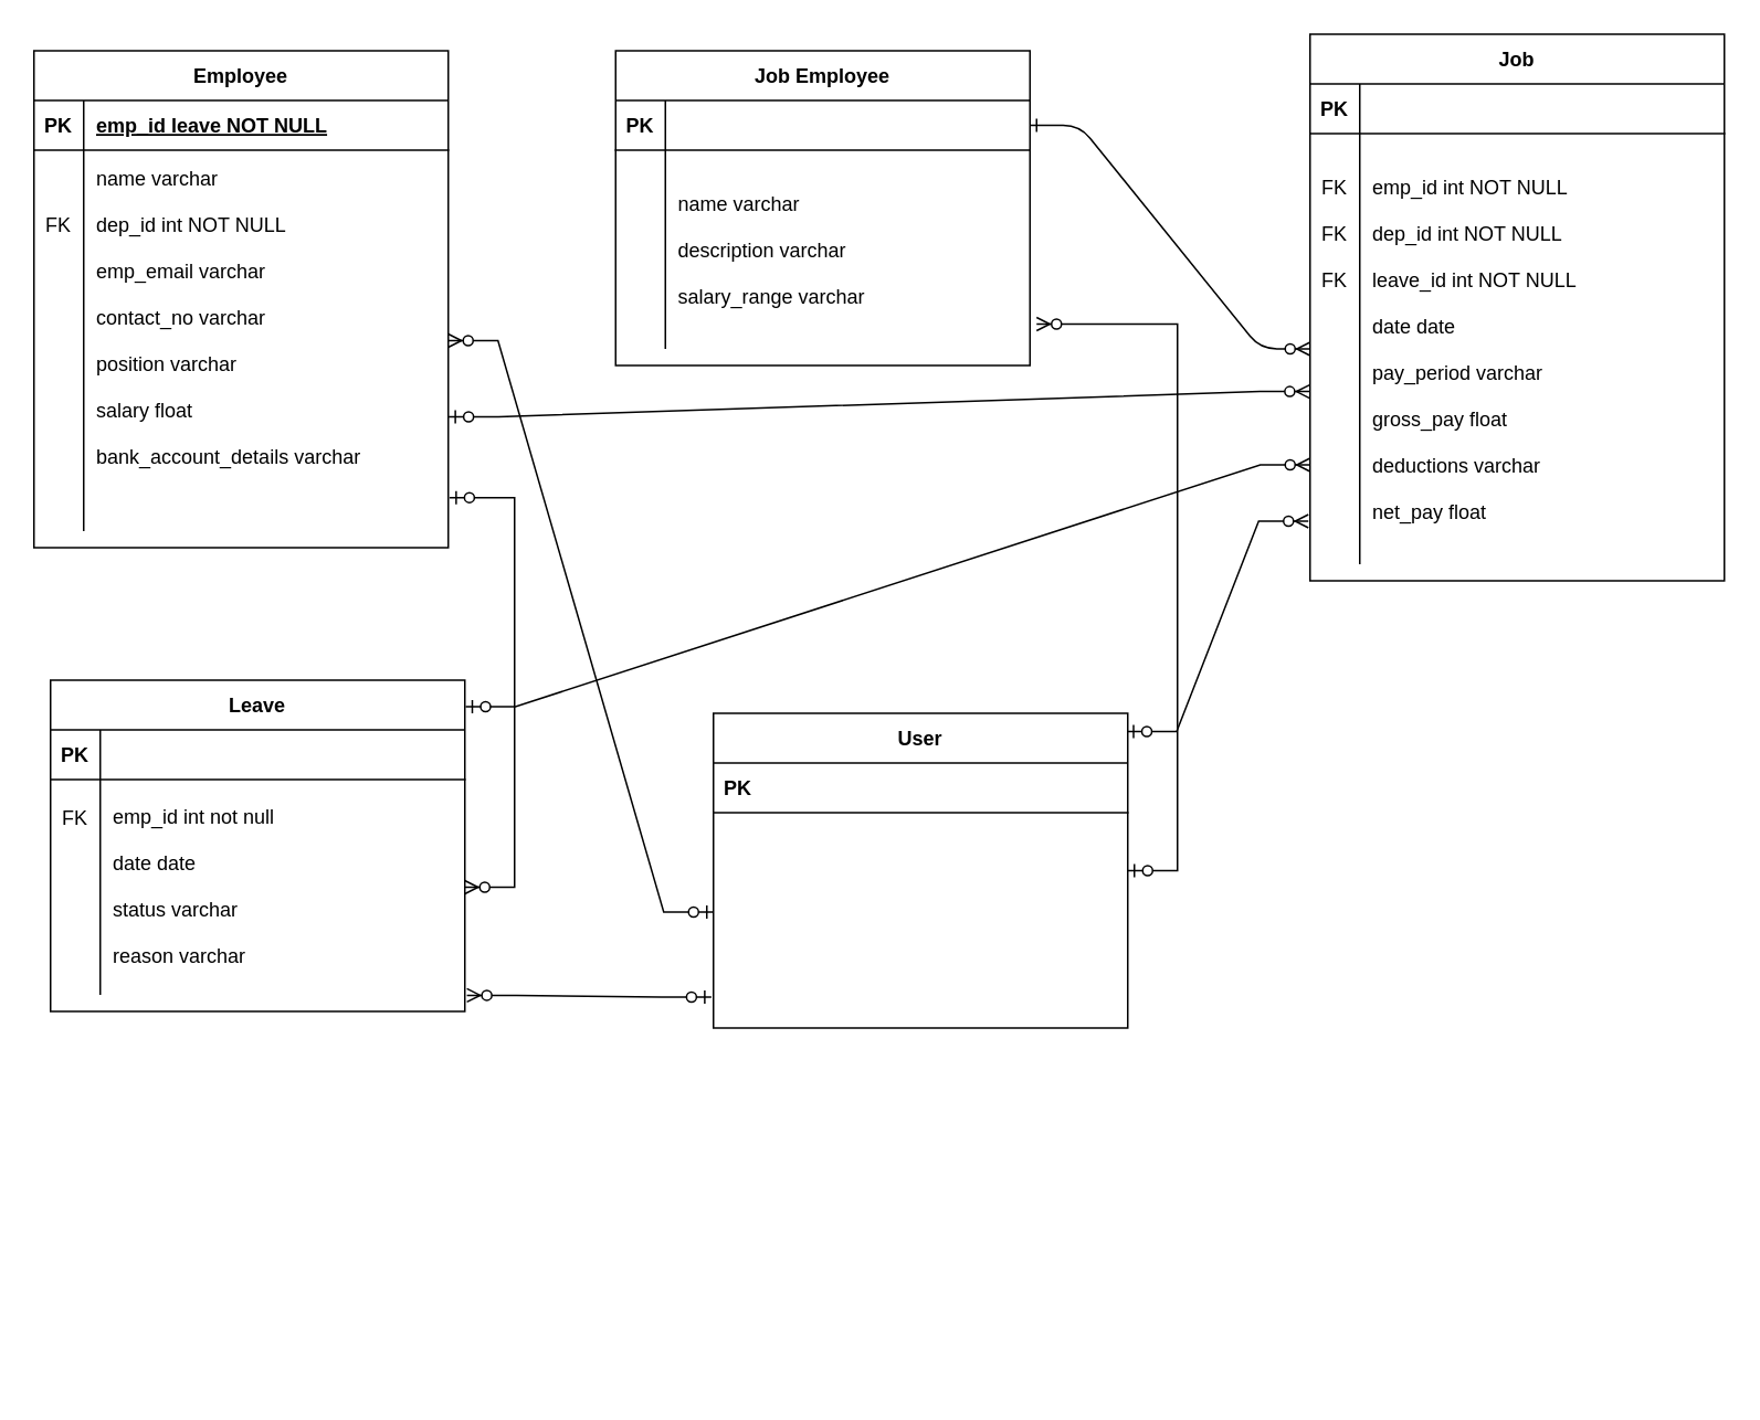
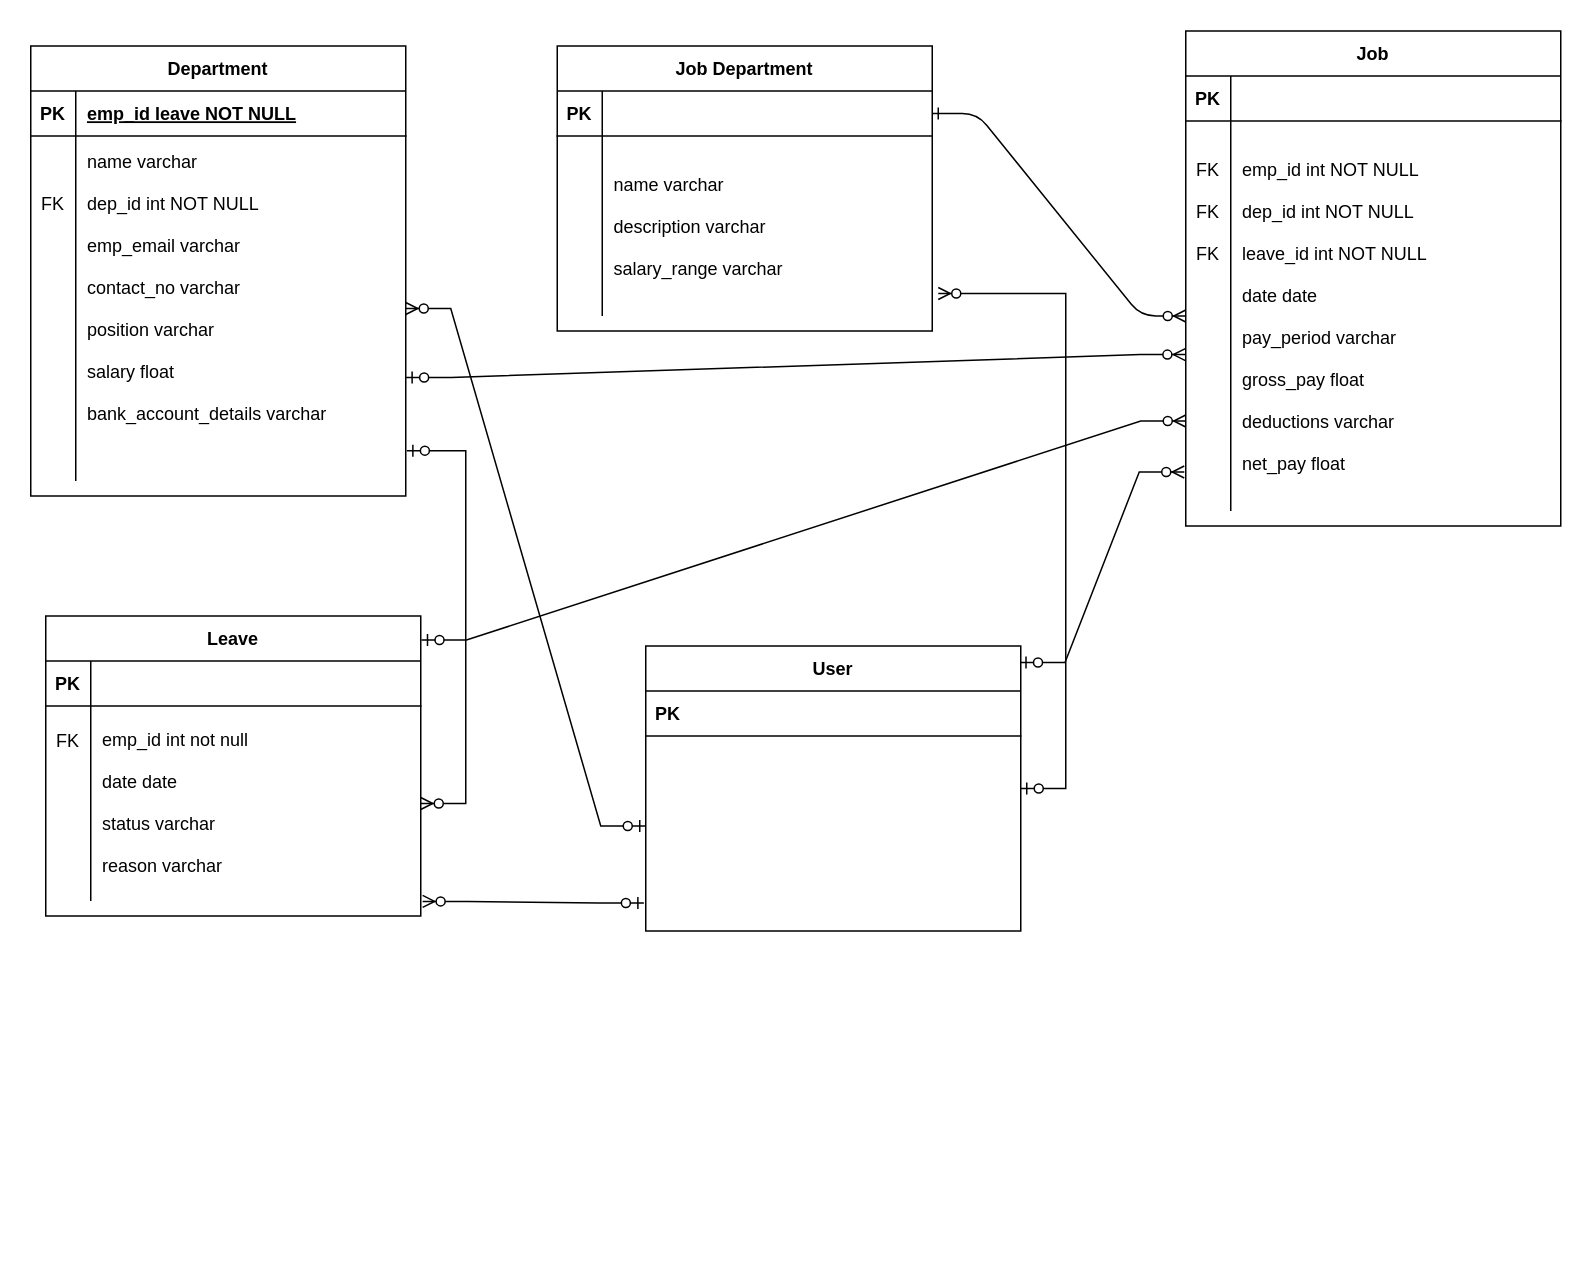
  <mxCell id="0" />
  <mxCell id="1" parent="0" />
  <mxCell id="2" value="" style="edgeStyle=entityRelationEdgeStyle;endArrow=ERzeroToMany;startArrow=ERone;endFill=1;startFill=0;" parent="1" source="4" target="12" edge="1"><mxGeometry width="100" height="100" relative="1" as="geometry"><mxPoint x="620" y="190" as="sourcePoint" /><mxPoint x="680" y="215" as="targetPoint" /></mxGeometry></mxCell>
- <mxCell id="3" value="Job Employee" style="shape=table;startSize=30;container=1;collapsible=1;childLayout=tableLayout;fixedRows=1;rowLines=0;fontStyle=1;align=center;resizeLast=1;" parent="1" vertex="1"><mxGeometry x="371" y="30" width="250" height="190" as="geometry" /></mxCell>
+ <mxCell id="3" value="Job Department" style="shape=table;startSize=30;container=1;collapsible=1;childLayout=tableLayout;fixedRows=1;rowLines=0;fontStyle=1;align=center;resizeLast=1;" parent="1" vertex="1"><mxGeometry x="371" y="30" width="250" height="190" as="geometry" /></mxCell>
  <mxCell id="4" value="" style="shape=partialRectangle;collapsible=0;dropTarget=0;pointerEvents=0;fillColor=none;points=[[0,0.5],[1,0.5]];portConstraint=eastwest;top=0;left=0;right=0;bottom=1;" parent="3" vertex="1"><mxGeometry y="30" width="250" height="30" as="geometry" /></mxCell>
  <mxCell id="5" value="PK" style="shape=partialRectangle;overflow=hidden;connectable=0;fillColor=none;top=0;left=0;bottom=0;right=0;fontStyle=1;" parent="4" vertex="1"><mxGeometry width="30" height="30" as="geometry"><mxRectangle width="30" height="30" as="alternateBounds" /></mxGeometry></mxCell>
  <mxCell id="6" value="" style="shape=partialRectangle;collapsible=0;dropTarget=0;pointerEvents=0;fillColor=none;points=[[0,0.5],[1,0.5]];portConstraint=eastwest;top=0;left=0;right=0;bottom=0;" parent="3" vertex="1"><mxGeometry y="60" width="250" height="120" as="geometry" /></mxCell>
  <mxCell id="7" value="" style="shape=partialRectangle;overflow=hidden;connectable=0;fillColor=none;top=0;left=0;bottom=0;right=0;" parent="6" vertex="1"><mxGeometry width="30" height="120" as="geometry"><mxRectangle width="30" height="120" as="alternateBounds" /></mxGeometry></mxCell>
  <mxCell id="8" value="name varchar&#10;&#10;description varchar&#10;&#10;salary_range varchar" style="shape=partialRectangle;overflow=hidden;connectable=0;fillColor=none;top=0;left=0;bottom=0;right=0;align=left;spacingLeft=6;" parent="6" vertex="1"><mxGeometry x="30" width="220" height="120" as="geometry"><mxRectangle width="220" height="120" as="alternateBounds" /></mxGeometry></mxCell>
  <mxCell id="9" value="Job" style="shape=table;startSize=30;container=1;collapsible=1;childLayout=tableLayout;fixedRows=1;rowLines=0;fontStyle=1;align=center;resizeLast=1;" parent="1" vertex="1"><mxGeometry x="790" y="20" width="250" height="330" as="geometry" /></mxCell>
  <mxCell id="10" value="" style="shape=partialRectangle;collapsible=0;dropTarget=0;pointerEvents=0;fillColor=none;points=[[0,0.5],[1,0.5]];portConstraint=eastwest;top=0;left=0;right=0;bottom=1;" parent="9" vertex="1"><mxGeometry y="30" width="250" height="30" as="geometry" /></mxCell>
  <mxCell id="11" value="PK" style="shape=partialRectangle;overflow=hidden;connectable=0;fillColor=none;top=0;left=0;bottom=0;right=0;fontStyle=1;" parent="10" vertex="1"><mxGeometry width="30" height="30" as="geometry"><mxRectangle width="30" height="30" as="alternateBounds" /></mxGeometry></mxCell>
  <mxCell id="12" value="" style="shape=partialRectangle;collapsible=0;dropTarget=0;pointerEvents=0;fillColor=none;points=[[0,0.5],[1,0.5]];portConstraint=eastwest;top=0;left=0;right=0;bottom=0;" parent="9" vertex="1"><mxGeometry y="60" width="250" height="260" as="geometry" /></mxCell>
  <mxCell id="13" value="FK&#10;&#10;FK&#10;&#10;FK&#10;&#10;&#10;&#10;&#10;&#10;&#10;&#10;&#10;&#10;" style="shape=partialRectangle;overflow=hidden;connectable=0;fillColor=none;top=0;left=0;bottom=0;right=0;" parent="12" vertex="1"><mxGeometry width="30" height="260" as="geometry"><mxRectangle width="30" height="260" as="alternateBounds" /></mxGeometry></mxCell>
  <mxCell id="14" value="emp_id int NOT NULL&#10;&#10;dep_id int NOT NULL&#10;&#10;leave_id int NOT NULL&#10;&#10;date date&#10;&#10;pay_period varchar&#10;&#10;gross_pay float&#10;&#10;deductions varchar&#10;&#10;net_pay float" style="shape=partialRectangle;overflow=hidden;connectable=0;fillColor=none;top=0;left=0;bottom=0;right=0;align=left;spacingLeft=6;" parent="12" vertex="1"><mxGeometry x="30" width="220" height="260" as="geometry"><mxRectangle width="220" height="260" as="alternateBounds" /></mxGeometry></mxCell>
- <mxCell id="15" value="Employee" style="shape=table;startSize=30;container=1;collapsible=1;childLayout=tableLayout;fixedRows=1;rowLines=0;fontStyle=1;align=center;resizeLast=1;" parent="1" vertex="1"><mxGeometry x="20" y="30" width="250" height="300" as="geometry" /></mxCell>
+ <mxCell id="15" value="Department" style="shape=table;startSize=30;container=1;collapsible=1;childLayout=tableLayout;fixedRows=1;rowLines=0;fontStyle=1;align=center;resizeLast=1;" parent="1" vertex="1"><mxGeometry x="20" y="30" width="250" height="300" as="geometry" /></mxCell>
  <mxCell id="16" value="" style="shape=partialRectangle;collapsible=0;dropTarget=0;pointerEvents=0;fillColor=none;points=[[0,0.5],[1,0.5]];portConstraint=eastwest;top=0;left=0;right=0;bottom=1;" parent="15" vertex="1"><mxGeometry y="30" width="250" height="30" as="geometry" /></mxCell>
  <mxCell id="17" value="PK" style="shape=partialRectangle;overflow=hidden;connectable=0;fillColor=none;top=0;left=0;bottom=0;right=0;fontStyle=1;" parent="16" vertex="1"><mxGeometry width="30" height="30" as="geometry"><mxRectangle width="30" height="30" as="alternateBounds" /></mxGeometry></mxCell>
  <mxCell id="18" value="emp_id leave NOT NULL " style="shape=partialRectangle;overflow=hidden;connectable=0;fillColor=none;top=0;left=0;bottom=0;right=0;align=left;spacingLeft=6;fontStyle=5;" parent="16" vertex="1"><mxGeometry x="30" width="220" height="30" as="geometry"><mxRectangle width="220" height="30" as="alternateBounds" /></mxGeometry></mxCell>
  <mxCell id="19" value="" style="shape=partialRectangle;collapsible=0;dropTarget=0;pointerEvents=0;fillColor=none;points=[[0,0.5],[1,0.5]];portConstraint=eastwest;top=0;left=0;right=0;bottom=0;" parent="15" vertex="1"><mxGeometry y="60" width="250" height="230" as="geometry" /></mxCell>
  <mxCell id="20" value="FK&#10;&#10;&#10;&#10;&#10;&#10;&#10;&#10;&#10;&#10;" style="shape=partialRectangle;overflow=hidden;connectable=0;fillColor=none;top=0;left=0;bottom=0;right=0;" parent="19" vertex="1"><mxGeometry width="30" height="230" as="geometry"><mxRectangle width="30" height="230" as="alternateBounds" /></mxGeometry></mxCell>
  <mxCell id="21" value="name varchar&#10;&#10;dep_id int NOT NULL&#10;&#10;emp_email varchar&#10;&#10;contact_no varchar&#10;&#10;position varchar&#10;&#10;salary float&#10;&#10;bank_account_details varchar&#10;&#10;" style="shape=partialRectangle;overflow=hidden;connectable=0;fillColor=none;top=0;left=0;bottom=0;right=0;align=left;spacingLeft=6;" parent="19" vertex="1"><mxGeometry x="30" width="220" height="230" as="geometry"><mxRectangle width="220" height="230" as="alternateBounds" /></mxGeometry></mxCell>
  <mxCell id="22" value="Leave" style="shape=table;startSize=30;container=1;collapsible=1;childLayout=tableLayout;fixedRows=1;rowLines=0;fontStyle=1;align=center;resizeLast=1;" vertex="1" parent="1"><mxGeometry x="30" y="410" width="250" height="200" as="geometry" /></mxCell>
  <mxCell id="23" value="" style="shape=partialRectangle;collapsible=0;dropTarget=0;pointerEvents=0;fillColor=none;points=[[0,0.5],[1,0.5]];portConstraint=eastwest;top=0;left=0;right=0;bottom=1;" vertex="1" parent="22"><mxGeometry y="30" width="250" height="30" as="geometry" /></mxCell>
  <mxCell id="24" value="PK" style="shape=partialRectangle;overflow=hidden;connectable=0;fillColor=none;top=0;left=0;bottom=0;right=0;fontStyle=1;" vertex="1" parent="23"><mxGeometry width="30" height="30" as="geometry"><mxRectangle width="30" height="30" as="alternateBounds" /></mxGeometry></mxCell>
  <mxCell id="25" value="" style="shape=partialRectangle;collapsible=0;dropTarget=0;pointerEvents=0;fillColor=none;points=[[0,0.5],[1,0.5]];portConstraint=eastwest;top=0;left=0;right=0;bottom=0;" vertex="1" parent="22"><mxGeometry y="60" width="250" height="130" as="geometry" /></mxCell>
  <mxCell id="26" value="FK&#10;&#10;&#10;&#10;&#10;&#10;" style="shape=partialRectangle;overflow=hidden;connectable=0;fillColor=none;top=0;left=0;bottom=0;right=0;" vertex="1" parent="25"><mxGeometry width="30" height="130" as="geometry"><mxRectangle width="30" height="130" as="alternateBounds" /></mxGeometry></mxCell>
  <mxCell id="27" value="&#10;emp_id int not null&#10;&#10;date date&#10;&#10;status varchar&#10;&#10;reason varchar&#10;&#10;&#10;&#10;&#10;&#10;&#10;&#10;" style="shape=partialRectangle;overflow=hidden;connectable=0;fillColor=none;top=0;left=0;bottom=0;right=0;align=left;spacingLeft=6;" vertex="1" parent="25"><mxGeometry x="30" width="220" height="130" as="geometry"><mxRectangle width="220" height="130" as="alternateBounds" /></mxGeometry></mxCell>
  <mxCell id="28" value="" style="edgeStyle=entityRelationEdgeStyle;fontSize=12;html=1;endArrow=ERzeroToMany;startArrow=ERzeroToOne;rounded=0;exitX=1.003;exitY=0.912;exitDx=0;exitDy=0;exitPerimeter=0;" edge="1" parent="1" source="19" target="25"><mxGeometry width="100" height="100" relative="1" as="geometry"><mxPoint x="270" y="360" as="sourcePoint" /><mxPoint x="279.5" y="523.29" as="targetPoint" /><Array as="points"><mxPoint x="209.5" y="834.98" /><mxPoint x="352.75" y="588.98" /><mxPoint x="380" y="520" /></Array></mxGeometry></mxCell>
  <mxCell id="29" value="" style="edgeStyle=entityRelationEdgeStyle;fontSize=12;html=1;endArrow=ERzeroToMany;startArrow=ERzeroToOne;rounded=0;exitX=1.001;exitY=0.7;exitDx=0;exitDy=0;exitPerimeter=0;entryX=-0.001;entryY=0.599;entryDx=0;entryDy=0;entryPerimeter=0;" edge="1" parent="1" source="19" target="12"><mxGeometry width="100" height="100" relative="1" as="geometry"><mxPoint x="274.25" y="240" as="sourcePoint" /><mxPoint x="731" y="252.29" as="targetPoint" /></mxGeometry></mxCell>
  <mxCell id="30" value="" style="edgeStyle=entityRelationEdgeStyle;fontSize=12;html=1;endArrow=ERzeroToMany;startArrow=ERzeroToOne;rounded=0;exitX=1.002;exitY=0.08;exitDx=0;exitDy=0;exitPerimeter=0;entryX=0.008;entryY=0.796;entryDx=0;entryDy=0;entryPerimeter=0;" edge="1" parent="1" source="22"><mxGeometry width="100" height="100" relative="1" as="geometry"><mxPoint x="278" y="418.17" as="sourcePoint" /><mxPoint x="790" y="280" as="targetPoint" /><Array as="points"><mxPoint x="235" y="353.04" /><mxPoint x="245" y="418.04" /><mxPoint x="255" y="373.04" /></Array></mxGeometry></mxCell>
  <mxCell id="31" value="User" style="shape=table;startSize=30;container=1;collapsible=1;childLayout=tableLayout;fixedRows=1;rowLines=0;fontStyle=1;align=center;resizeLast=1;" vertex="1" parent="1"><mxGeometry x="430" y="430" width="250" height="190" as="geometry" /></mxCell>
  <mxCell id="32" value="" style="shape=partialRectangle;collapsible=0;dropTarget=0;pointerEvents=0;fillColor=none;points=[[0,0.5],[1,0.5]];portConstraint=eastwest;top=0;left=0;right=0;bottom=1;" vertex="1" parent="31"><mxGeometry y="30" width="250" height="30" as="geometry" /></mxCell>
  <mxCell id="33" value="PK" style="shape=partialRectangle;overflow=hidden;connectable=0;fillColor=none;top=0;left=0;bottom=0;right=0;fontStyle=1;" vertex="1" parent="32"><mxGeometry width="30" height="30" as="geometry"><mxRectangle width="30" height="30" as="alternateBounds" /></mxGeometry></mxCell>
  <mxCell id="34" value="" style="shape=partialRectangle;collapsible=0;dropTarget=0;pointerEvents=0;fillColor=none;points=[[0,0.5],[1,0.5]];portConstraint=eastwest;top=0;left=0;right=0;bottom=0;" vertex="1" parent="31"><mxGeometry y="60" width="250" height="120" as="geometry" /></mxCell>
  <mxCell id="35" value="" style="shape=partialRectangle;overflow=hidden;connectable=0;fillColor=none;top=0;left=0;bottom=0;right=0;" vertex="1" parent="34"><mxGeometry width="30" height="120" as="geometry"><mxRectangle width="30" height="120" as="alternateBounds" /></mxGeometry></mxCell>
  <mxCell id="36" value="" style="edgeStyle=entityRelationEdgeStyle;fontSize=12;html=1;endArrow=ERzeroToMany;startArrow=ERzeroToOne;rounded=0;exitX=0;exitY=0.5;exitDx=0;exitDy=0;" edge="1" parent="1" source="34" target="19"><mxGeometry width="100" height="100" relative="1" as="geometry"><mxPoint x="510" y="450" as="sourcePoint" /><mxPoint x="610" y="350" as="targetPoint" /><Array as="points"><mxPoint x="430" y="490" /></Array></mxGeometry></mxCell>
  <mxCell id="37" value="" style="edgeStyle=entityRelationEdgeStyle;fontSize=12;html=1;endArrow=ERzeroToMany;startArrow=ERzeroToOne;rounded=0;entryX=1.016;entryY=0.875;entryDx=0;entryDy=0;entryPerimeter=0;" edge="1" parent="1" source="31" target="6"><mxGeometry width="100" height="100" relative="1" as="geometry"><mxPoint x="510" y="450" as="sourcePoint" /><mxPoint x="610" y="350" as="targetPoint" /></mxGeometry></mxCell>
  <mxCell id="38" value="" style="edgeStyle=entityRelationEdgeStyle;fontSize=12;html=1;endArrow=ERzeroToMany;startArrow=ERzeroToOne;rounded=0;exitX=-0.005;exitY=0.928;exitDx=0;exitDy=0;exitPerimeter=0;entryX=1.005;entryY=1.002;entryDx=0;entryDy=0;entryPerimeter=0;" edge="1" parent="1" source="34" target="25"><mxGeometry width="100" height="100" relative="1" as="geometry"><mxPoint x="420" y="540" as="sourcePoint" /><mxPoint x="520" y="440" as="targetPoint" /></mxGeometry></mxCell>
  <mxCell id="39" value="" style="edgeStyle=entityRelationEdgeStyle;fontSize=12;html=1;endArrow=ERzeroToMany;startArrow=ERzeroToOne;rounded=0;entryX=-0.004;entryY=0.9;entryDx=0;entryDy=0;entryPerimeter=0;exitX=0.998;exitY=0.058;exitDx=0;exitDy=0;exitPerimeter=0;" edge="1" parent="1" source="31" target="12"><mxGeometry width="100" height="100" relative="1" as="geometry"><mxPoint x="520" y="350" as="sourcePoint" /><mxPoint x="620" y="250" as="targetPoint" /><Array as="points"><mxPoint x="680" y="470" /></Array></mxGeometry></mxCell>
